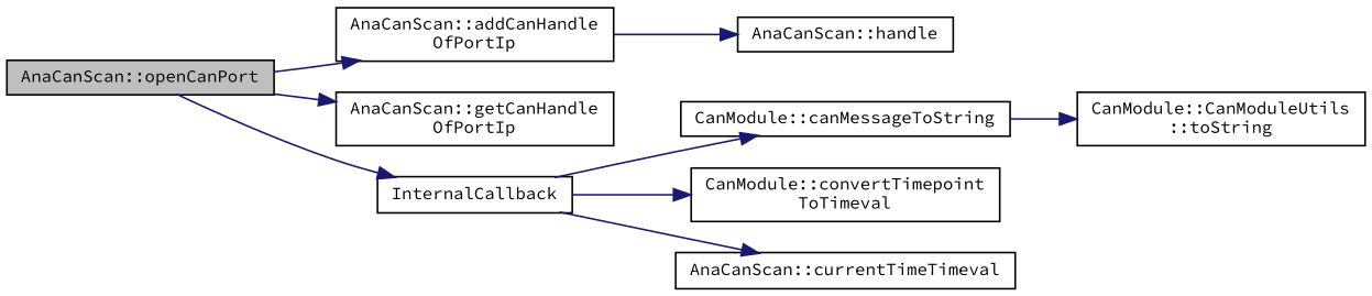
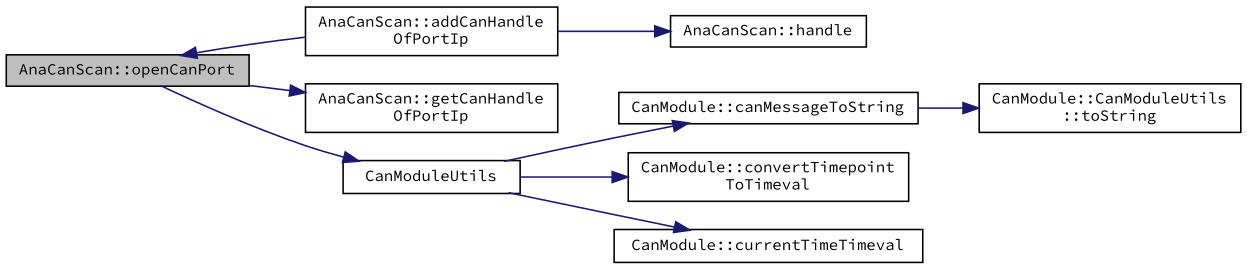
  digraph {
    fontname="Source Code Pro"
    rankdir=LR
    node [color=black fillcolor=white fontname="Source Code Pro" fontsize=10 shape=record style=filled]
    edge [color=midnightblue fontname="Source Code Pro" fontsize=10 labelfontname=Helvetica labelfontsize=10 style=solid]
    n1 [fillcolor=grey75 fontcolor=black height=0.2 label="AnaCanScan::openCanPort" width=0.4]
    n2 [height=0.2 label="AnaCanScan::addCanHandle\lOfPortIp" width=0.4]
    n3 [height=0.2 label="AnaCanScan::getCanHandle\lOfPortIp" width=0.4]
-   n4 [height=0.2 label=InternalCallback width=0.4]
+   n4 [height=0.2 label=CanModuleUtils width=0.4]
    n5 [height=0.2 label="AnaCanScan::handle" width=0.4]
    n6 [height=0.2 label="CanModule::canMessageToString" width=0.4]
    n7 [height=0.2 label="CanModule::convertTimepoint\lToTimeval" width=0.4]
-   n8 [height=0.2 label="AnaCanScan::currentTimeTimeval" width=0.4]
+   n8 [height=0.2 label="CanModule::currentTimeTimeval" width=0.4]
    n9 [height=0.2 label="CanModule::CanModuleUtils\l::toString" width=0.4]
-   n1 -> n2
+   n2 -> n1
    n1 -> n3
    n1 -> n4
    n2 -> n5
    n4 -> n6
    n4 -> n7
    n4 -> n8
    n6 -> n9
  }
